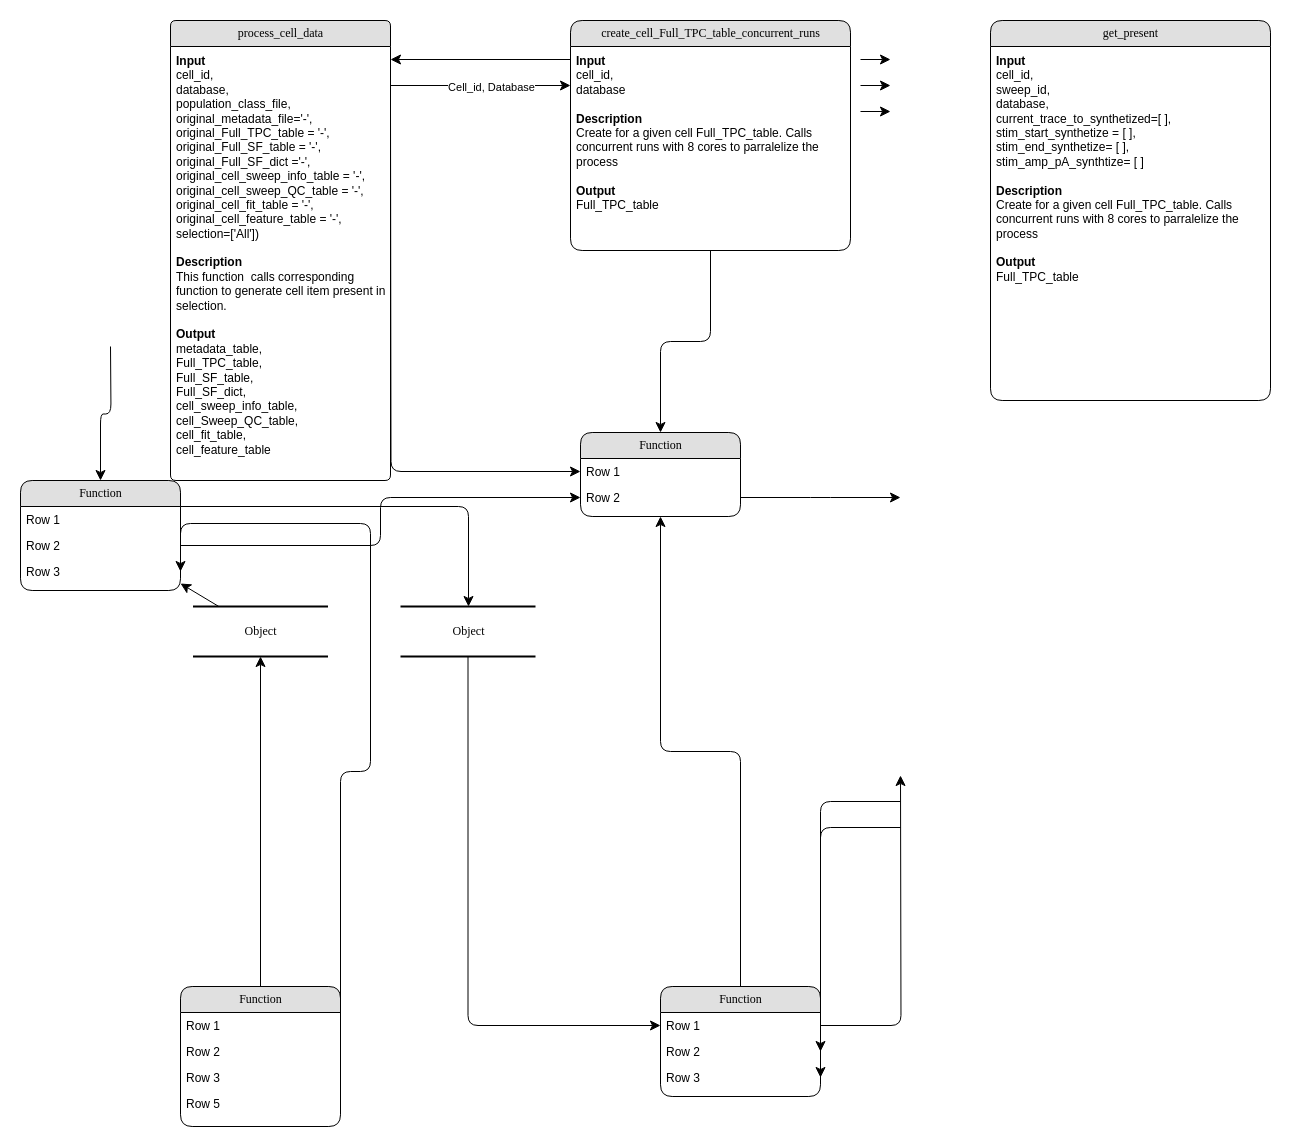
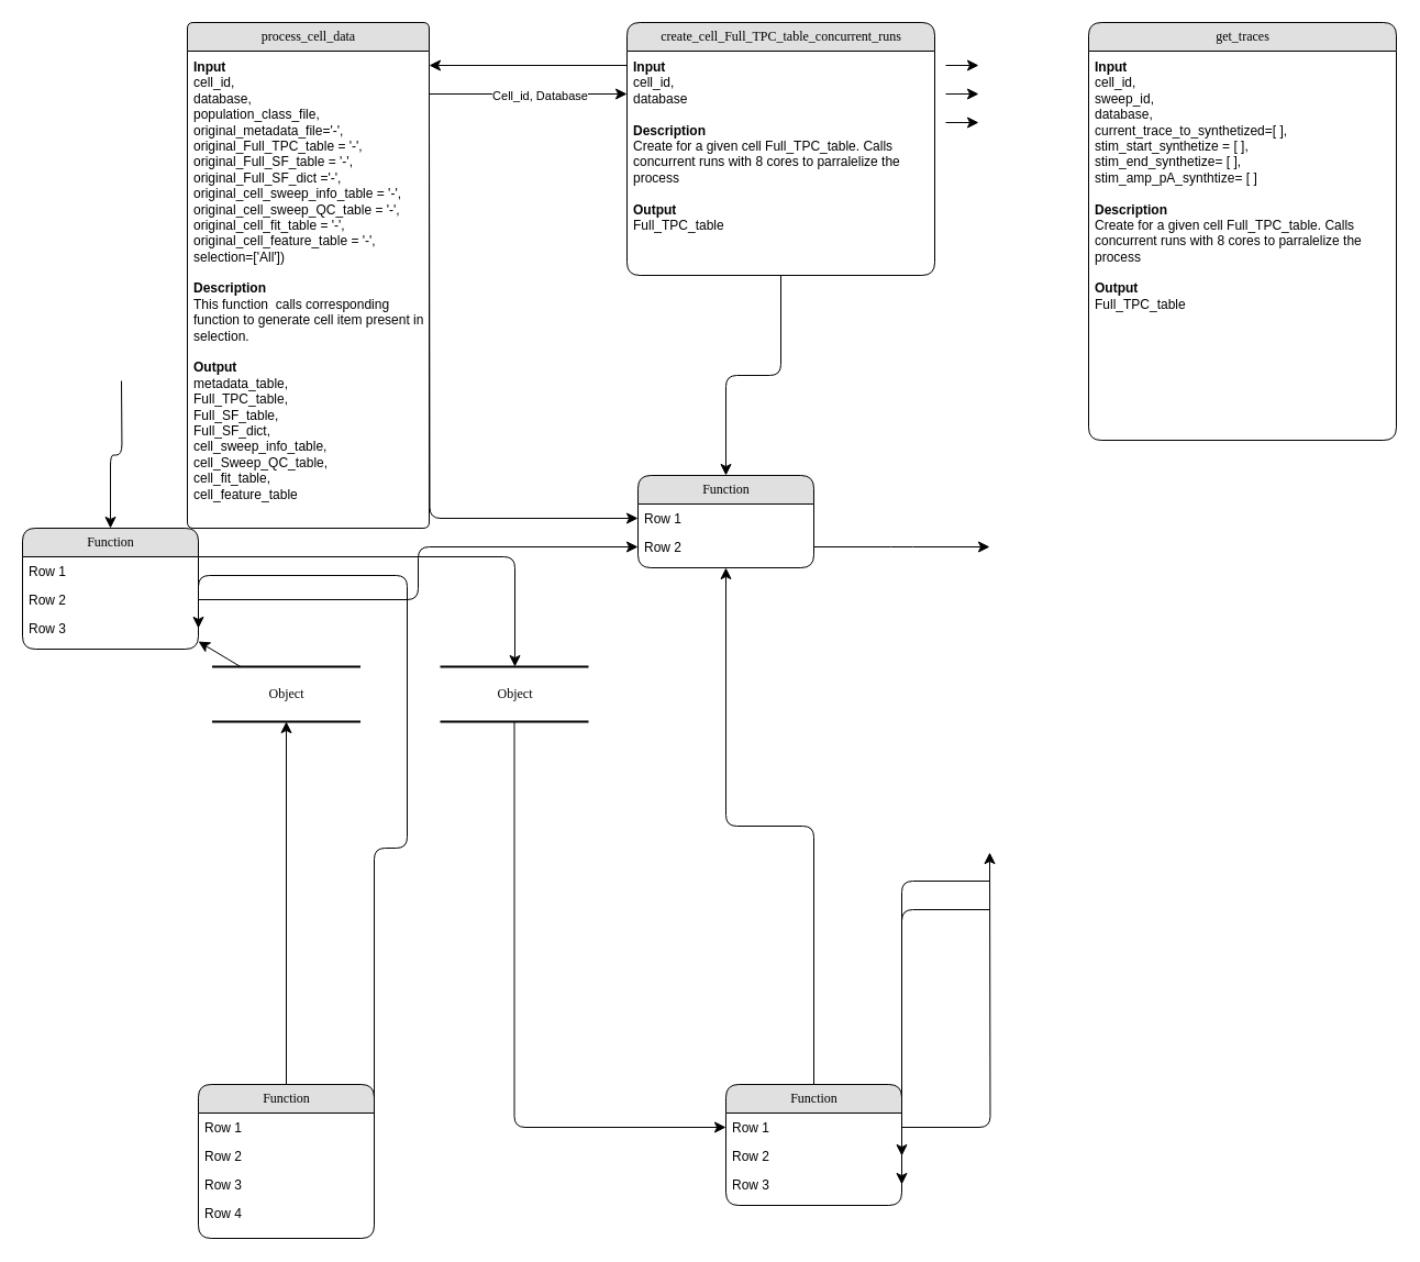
  <mxCell id="0" />
  <mxCell id="1" parent="0" />
  <mxCell id="2" value="Object" style="html=1;rounded=0;shadow=0;comic=0;labelBackgroundColor=none;strokeWidth=2;fontFamily=Verdana;fontSize=12;align=center;shape=mxgraph.ios7ui.horLines;" parent="1" vertex="1"><mxGeometry x="192.5" y="606" width="135" height="50" as="geometry" /></mxCell>
  <mxCell id="3" value="process_cell_data" style="swimlane;html=1;fontStyle=0;childLayout=stackLayout;horizontal=1;startSize=26;fillColor=#e0e0e0;horizontalStack=0;resizeParent=1;resizeLast=0;collapsible=1;marginBottom=0;swimlaneFillColor=#ffffff;align=center;rounded=1;shadow=0;comic=0;labelBackgroundColor=none;strokeWidth=1;fontFamily=Verdana;fontSize=12;arcSize=7;" parent="1" vertex="1"><mxGeometry x="170" y="20" width="220" height="460" as="geometry"><mxRectangle x="160" y="74" width="150" height="30" as="alternateBounds" /></mxGeometry></mxCell>
  <mxCell id="4" value="&lt;div style=&quot;font-size: 12px;&quot;&gt;&lt;b&gt;Input&lt;/b&gt;&lt;/div&gt;&lt;div style=&quot;font-size: 12px;&quot;&gt;cell_id,&lt;/div&gt;&lt;div style=&quot;font-size: 12px;&quot;&gt;database,&lt;/div&gt;&lt;div style=&quot;font-size: 12px;&quot;&gt;population_class_file,&lt;/div&gt;&lt;div style=&quot;font-size: 12px;&quot;&gt;original_metadata_file='-',&lt;/div&gt;&lt;div style=&quot;font-size: 12px;&quot;&gt;original_Full_TPC_table = '-',&lt;/div&gt;&lt;div style=&quot;font-size: 12px;&quot;&gt;original_Full_SF_table = '-',&lt;/div&gt;&lt;div style=&quot;font-size: 12px;&quot;&gt;original_Full_SF_dict ='-',&lt;/div&gt;&lt;div style=&quot;font-size: 12px;&quot;&gt;original_cell_sweep_info_table = '-',&lt;/div&gt;&lt;div style=&quot;font-size: 12px;&quot;&gt;original_cell_sweep_QC_table = '-',&lt;/div&gt;&lt;div style=&quot;font-size: 12px;&quot;&gt;original_cell_fit_table = '-',&lt;/div&gt;&lt;div style=&quot;font-size: 12px;&quot;&gt;original_cell_feature_table = '-',&lt;/div&gt;&lt;div style=&quot;font-size: 12px;&quot;&gt;selection=['All'])&lt;/div&gt;&lt;div style=&quot;font-size: 12px;&quot;&gt;&lt;br&gt;&lt;/div&gt;&lt;div style=&quot;font-size: 12px;&quot;&gt;&lt;b&gt;Description&lt;/b&gt;&lt;/div&gt;&lt;div style=&quot;font-size: 12px;&quot;&gt;This function &amp;nbsp;calls corresponding function to generate cell item present in selection.&lt;b&gt;&lt;br&gt;&lt;/b&gt;&lt;/div&gt;&lt;div style=&quot;font-size: 12px;&quot;&gt;&lt;br&gt;&lt;/div&gt;&lt;div style=&quot;font-size: 12px;&quot;&gt;&lt;b&gt;Output&lt;/b&gt;&lt;/div&gt;&lt;div style=&quot;font-size: 12px;&quot;&gt;metadata_table,&amp;nbsp;&lt;/div&gt;&lt;div style=&quot;font-size: 12px;&quot;&gt;Full_TPC_table,&amp;nbsp;&lt;/div&gt;&lt;div style=&quot;font-size: 12px;&quot;&gt;Full_SF_table,&amp;nbsp;&lt;/div&gt;&lt;div style=&quot;font-size: 12px;&quot;&gt;Full_SF_dict,&amp;nbsp;&lt;/div&gt;&lt;div style=&quot;font-size: 12px;&quot;&gt;cell_sweep_info_table, cell_Sweep_QC_table,&lt;/div&gt;&lt;div style=&quot;font-size: 12px;&quot;&gt;cell_fit_table,&amp;nbsp;&lt;/div&gt;&lt;div style=&quot;font-size: 12px;&quot;&gt;cell_feature_table&lt;br&gt;&lt;/div&gt;" style="text;html=1;strokeColor=none;fillColor=none;spacingLeft=4;spacingRight=4;whiteSpace=wrap;overflow=hidden;rotatable=0;points=[[0,0.5],[1,0.5]];portConstraint=eastwest;spacingTop=1;spacing=2;fontSize=12;" parent="3" vertex="1"><mxGeometry y="26" width="220" height="434" as="geometry" /></mxCell>
  <mxCell id="5" value="create_cell_Full_TPC_table_concurrent_runs" style="swimlane;html=1;fontStyle=0;childLayout=stackLayout;horizontal=1;startSize=26;fillColor=#e0e0e0;horizontalStack=0;resizeParent=1;resizeLast=0;collapsible=1;marginBottom=0;swimlaneFillColor=#ffffff;align=center;rounded=1;shadow=0;comic=0;labelBackgroundColor=none;strokeWidth=1;fontFamily=Verdana;fontSize=12" parent="1" vertex="1"><mxGeometry x="570" y="20" width="280" height="230" as="geometry" /></mxCell>
  <mxCell id="6" value="&lt;div style=&quot;font-size: 12px;&quot;&gt;&lt;b&gt;Input&lt;/b&gt;&lt;/div&gt;&lt;div style=&quot;font-size: 12px;&quot;&gt;cell_id,&lt;/div&gt;&lt;div style=&quot;font-size: 12px;&quot;&gt;database&lt;/div&gt;&lt;div style=&quot;font-size: 12px;&quot;&gt;&lt;br&gt;&lt;/div&gt;&lt;div style=&quot;font-size: 12px;&quot;&gt;&lt;b&gt;Description&lt;/b&gt;&lt;/div&gt;&lt;div style=&quot;font-size: 12px;&quot;&gt;Create for a given cell Full_TPC_table. Calls concurrent runs with 8 cores to parralelize the process&lt;b&gt;&lt;br&gt;&lt;/b&gt;&lt;/div&gt;&lt;div style=&quot;font-size: 12px;&quot;&gt;&lt;br&gt;&lt;/div&gt;&lt;div style=&quot;font-size: 12px;&quot;&gt;&lt;b&gt;Output&lt;/b&gt;&lt;/div&gt;&lt;div style=&quot;font-size: 12px;&quot;&gt;Full_TPC_table&lt;/div&gt;" style="text;html=1;strokeColor=none;fillColor=none;spacingLeft=4;spacingRight=4;whiteSpace=wrap;overflow=hidden;rotatable=0;points=[[0,0.5],[1,0.5]];portConstraint=eastwest;spacingTop=1;spacing=2;fontSize=12;" vertex="1" parent="5"><mxGeometry y="26" width="280" height="204" as="geometry" /></mxCell>
  <mxCell id="7" value="Function" style="swimlane;html=1;fontStyle=0;childLayout=stackLayout;horizontal=1;startSize=26;fillColor=#e0e0e0;horizontalStack=0;resizeParent=1;resizeLast=0;collapsible=1;marginBottom=0;swimlaneFillColor=#ffffff;align=center;rounded=1;shadow=0;comic=0;labelBackgroundColor=none;strokeWidth=1;fontFamily=Verdana;fontSize=12" parent="1" vertex="1"><mxGeometry x="20" y="480" width="160" height="110" as="geometry" /></mxCell>
  <mxCell id="8" value="Row 1" style="text;html=1;strokeColor=none;fillColor=none;spacingLeft=4;spacingRight=4;whiteSpace=wrap;overflow=hidden;rotatable=0;points=[[0,0.5],[1,0.5]];portConstraint=eastwest;" parent="7" vertex="1"><mxGeometry y="26" width="160" height="26" as="geometry" /></mxCell>
  <mxCell id="9" value="Row 2" style="text;html=1;strokeColor=none;fillColor=none;spacingLeft=4;spacingRight=4;whiteSpace=wrap;overflow=hidden;rotatable=0;points=[[0,0.5],[1,0.5]];portConstraint=eastwest;" parent="7" vertex="1"><mxGeometry y="52" width="160" height="26" as="geometry" /></mxCell>
  <mxCell id="10" value="Row 3" style="text;html=1;strokeColor=none;fillColor=none;spacingLeft=4;spacingRight=4;whiteSpace=wrap;overflow=hidden;rotatable=0;points=[[0,0.5],[1,0.5]];portConstraint=eastwest;" parent="7" vertex="1"><mxGeometry y="78" width="160" height="26" as="geometry" /></mxCell>
  <mxCell id="11" value="Function" style="swimlane;html=1;fontStyle=0;childLayout=stackLayout;horizontal=1;startSize=26;fillColor=#e0e0e0;horizontalStack=0;resizeParent=1;resizeLast=0;collapsible=1;marginBottom=0;swimlaneFillColor=#ffffff;align=center;rounded=1;shadow=0;comic=0;labelBackgroundColor=none;strokeWidth=1;fontFamily=Verdana;fontSize=12" parent="1" vertex="1"><mxGeometry x="180" y="986" width="160" height="140" as="geometry" /></mxCell>
  <mxCell id="12" value="Row 1" style="text;html=1;strokeColor=none;fillColor=none;spacingLeft=4;spacingRight=4;whiteSpace=wrap;overflow=hidden;rotatable=0;points=[[0,0.5],[1,0.5]];portConstraint=eastwest;" parent="11" vertex="1"><mxGeometry y="26" width="160" height="26" as="geometry" /></mxCell>
  <mxCell id="13" value="Row 2" style="text;html=1;strokeColor=none;fillColor=none;spacingLeft=4;spacingRight=4;whiteSpace=wrap;overflow=hidden;rotatable=0;points=[[0,0.5],[1,0.5]];portConstraint=eastwest;" parent="11" vertex="1"><mxGeometry y="52" width="160" height="26" as="geometry" /></mxCell>
  <mxCell id="14" value="Row 3" style="text;html=1;strokeColor=none;fillColor=none;spacingLeft=4;spacingRight=4;whiteSpace=wrap;overflow=hidden;rotatable=0;points=[[0,0.5],[1,0.5]];portConstraint=eastwest;" parent="11" vertex="1"><mxGeometry y="78" width="160" height="26" as="geometry" /></mxCell>
- <mxCell id="15" value="Row 5" style="text;html=1;strokeColor=none;fillColor=none;spacingLeft=4;spacingRight=4;whiteSpace=wrap;overflow=hidden;rotatable=0;points=[[0,0.5],[1,0.5]];portConstraint=eastwest;" parent="11" vertex="1"><mxGeometry y="104" width="160" height="26" as="geometry" /></mxCell>
+ <mxCell id="15" value="Row 4" style="text;html=1;strokeColor=none;fillColor=none;spacingLeft=4;spacingRight=4;whiteSpace=wrap;overflow=hidden;rotatable=0;points=[[0,0.5],[1,0.5]];portConstraint=eastwest;" parent="11" vertex="1"><mxGeometry y="104" width="160" height="26" as="geometry" /></mxCell>
  <mxCell id="16" value="Function" style="swimlane;html=1;fontStyle=0;childLayout=stackLayout;horizontal=1;startSize=26;fillColor=#e0e0e0;horizontalStack=0;resizeParent=1;resizeLast=0;collapsible=1;marginBottom=0;swimlaneFillColor=#ffffff;align=center;rounded=1;shadow=0;comic=0;labelBackgroundColor=none;strokeWidth=1;fontFamily=Verdana;fontSize=12" parent="1" vertex="1"><mxGeometry x="580" y="432" width="160" height="84" as="geometry" /></mxCell>
  <mxCell id="17" value="Row 1" style="text;html=1;strokeColor=none;fillColor=none;spacingLeft=4;spacingRight=4;whiteSpace=wrap;overflow=hidden;rotatable=0;points=[[0,0.5],[1,0.5]];portConstraint=eastwest;" parent="16" vertex="1"><mxGeometry y="26" width="160" height="26" as="geometry" /></mxCell>
  <mxCell id="18" value="Row 2" style="text;html=1;strokeColor=none;fillColor=none;spacingLeft=4;spacingRight=4;whiteSpace=wrap;overflow=hidden;rotatable=0;points=[[0,0.5],[1,0.5]];portConstraint=eastwest;" parent="16" vertex="1"><mxGeometry y="52" width="160" height="26" as="geometry" /></mxCell>
  <mxCell id="19" value="Function" style="swimlane;html=1;fontStyle=0;childLayout=stackLayout;horizontal=1;startSize=26;fillColor=#e0e0e0;horizontalStack=0;resizeParent=1;resizeLast=0;collapsible=1;marginBottom=0;swimlaneFillColor=#ffffff;align=center;rounded=1;shadow=0;comic=0;labelBackgroundColor=none;strokeWidth=1;fontFamily=Verdana;fontSize=12" parent="1" vertex="1"><mxGeometry x="660" y="986" width="160" height="110" as="geometry" /></mxCell>
  <mxCell id="20" value="Row 1" style="text;html=1;strokeColor=none;fillColor=none;spacingLeft=4;spacingRight=4;whiteSpace=wrap;overflow=hidden;rotatable=0;points=[[0,0.5],[1,0.5]];portConstraint=eastwest;" parent="19" vertex="1"><mxGeometry y="26" width="160" height="26" as="geometry" /></mxCell>
  <mxCell id="21" value="Row 2" style="text;html=1;strokeColor=none;fillColor=none;spacingLeft=4;spacingRight=4;whiteSpace=wrap;overflow=hidden;rotatable=0;points=[[0,0.5],[1,0.5]];portConstraint=eastwest;" parent="19" vertex="1"><mxGeometry y="52" width="160" height="26" as="geometry" /></mxCell>
  <mxCell id="22" value="Row 3" style="text;html=1;strokeColor=none;fillColor=none;spacingLeft=4;spacingRight=4;whiteSpace=wrap;overflow=hidden;rotatable=0;points=[[0,0.5],[1,0.5]];portConstraint=eastwest;" parent="19" vertex="1"><mxGeometry y="78" width="160" height="26" as="geometry" /></mxCell>
  <mxCell id="23" value="Object" style="html=1;rounded=0;shadow=0;comic=0;labelBackgroundColor=none;strokeWidth=2;fontFamily=Verdana;fontSize=12;align=center;shape=mxgraph.ios7ui.horLines;" parent="1" vertex="1"><mxGeometry x="400" y="606" width="135" height="50" as="geometry" /></mxCell>
  <mxCell id="24" style="edgeStyle=none;html=1;labelBackgroundColor=none;startFill=0;startSize=8;endFill=1;endSize=8;fontFamily=Verdana;fontSize=12;" parent="1" source="11" target="2" edge="1"><mxGeometry relative="1" as="geometry" /></mxCell>
  <mxCell id="25" style="edgeStyle=none;html=1;labelBackgroundColor=none;startFill=0;startSize=8;endFill=1;endSize=8;fontFamily=Verdana;fontSize=12;" parent="1" source="2" target="7" edge="1"><mxGeometry relative="1" as="geometry" /></mxCell>
  <mxCell id="26" style="edgeStyle=orthogonalEdgeStyle;html=1;labelBackgroundColor=none;startFill=0;startSize=8;endFill=1;endSize=8;fontFamily=Verdana;fontSize=12;exitX=1;exitY=0.25;entryX=1;entryY=0.5;" parent="1" source="11" target="10" edge="1"><mxGeometry relative="1" as="geometry"><Array as="points"><mxPoint x="370" y="771" /><mxPoint x="370" y="523" /></Array></mxGeometry></mxCell>
  <mxCell id="27" value="" style="edgeStyle=orthogonalEdgeStyle;html=1;labelBackgroundColor=none;startFill=0;startSize=8;endFill=1;endSize=8;fontFamily=Verdana;fontSize=12;" parent="1" source="23" target="20" edge="1"><mxGeometry x="-0.134" y="32" relative="1" as="geometry"><mxPoint as="offset" /></mxGeometry></mxCell>
  <mxCell id="28" style="edgeStyle=orthogonalEdgeStyle;html=1;labelBackgroundColor=none;startFill=0;startSize=8;endFill=1;endSize=8;fontFamily=Verdana;fontSize=12;" parent="1" source="7" target="23" edge="1"><mxGeometry relative="1" as="geometry"><Array as="points"><mxPoint x="468" y="506" /></Array></mxGeometry></mxCell>
  <mxCell id="29" style="edgeStyle=orthogonalEdgeStyle;html=1;labelBackgroundColor=none;startFill=0;startSize=8;endFill=1;endSize=8;fontFamily=Verdana;fontSize=12;" parent="1" target="7" edge="1"><mxGeometry relative="1" as="geometry"><mxPoint x="110" y="346" as="sourcePoint" /></mxGeometry></mxCell>
  <mxCell id="30" style="edgeStyle=orthogonalEdgeStyle;html=1;labelBackgroundColor=none;startFill=0;startSize=8;endFill=1;endSize=8;fontFamily=Verdana;fontSize=12;" parent="1" source="19" target="16" edge="1"><mxGeometry relative="1" as="geometry" /></mxCell>
  <mxCell id="31" style="edgeStyle=orthogonalEdgeStyle;html=1;labelBackgroundColor=none;startFill=0;startSize=8;endFill=1;endSize=8;fontFamily=Verdana;fontSize=12;" parent="1" source="5" target="16" edge="1"><mxGeometry relative="1" as="geometry" /></mxCell>
  <mxCell id="32" style="edgeStyle=orthogonalEdgeStyle;html=1;entryX=0;entryY=0.5;labelBackgroundColor=none;startFill=0;startSize=8;endFill=1;endSize=8;fontFamily=Verdana;fontSize=12;exitX=1;exitY=0.5;" parent="1" edge="1"><mxGeometry relative="1" as="geometry"><Array as="points" /><mxPoint x="390" y="85" as="sourcePoint" /><mxPoint x="570" y="85" as="targetPoint" /></mxGeometry></mxCell>
  <mxCell id="33" value="Cell_id, Database" style="edgeLabel;html=1;align=center;verticalAlign=middle;resizable=0;points=[];" parent="32" vertex="1" connectable="0"><mxGeometry x="0.278" y="-1" relative="1" as="geometry"><mxPoint x="-15" as="offset" /></mxGeometry></mxCell>
  <mxCell id="34" style="edgeStyle=orthogonalEdgeStyle;html=1;exitX=0;exitY=0.5;entryX=1;entryY=0.5;labelBackgroundColor=none;startFill=0;startSize=8;endFill=1;endSize=8;fontFamily=Verdana;fontSize=12;" parent="1" edge="1"><mxGeometry relative="1" as="geometry"><mxPoint x="570" y="59" as="sourcePoint" /><mxPoint x="390" y="59" as="targetPoint" /></mxGeometry></mxCell>
  <mxCell id="35" style="edgeStyle=orthogonalEdgeStyle;html=1;exitX=1;exitY=0.5;entryX=0;entryY=0.5;labelBackgroundColor=none;startFill=0;startSize=8;endFill=1;endSize=8;fontFamily=Verdana;fontSize=12;" parent="1" target="17" edge="1"><mxGeometry relative="1" as="geometry"><mxPoint x="390" y="111" as="sourcePoint" /></mxGeometry></mxCell>
  <mxCell id="36" style="edgeStyle=orthogonalEdgeStyle;html=1;exitX=1;exitY=0.5;entryX=0;entryY=0.5;labelBackgroundColor=none;startFill=0;startSize=8;endFill=1;endSize=8;fontFamily=Verdana;fontSize=12;" parent="1" source="9" target="18" edge="1"><mxGeometry relative="1" as="geometry"><Array as="points" /></mxGeometry></mxCell>
  <mxCell id="37" style="edgeStyle=orthogonalEdgeStyle;html=1;labelBackgroundColor=none;startFill=0;startSize=8;endFill=1;endSize=8;fontFamily=Verdana;fontSize=12;" parent="1" source="18" edge="1"><mxGeometry relative="1" as="geometry"><mxPoint x="900" y="497" as="targetPoint" /></mxGeometry></mxCell>
  <mxCell id="38" style="edgeStyle=orthogonalEdgeStyle;html=1;exitX=1;exitY=0.5;labelBackgroundColor=none;startFill=0;startSize=8;endFill=1;endSize=8;fontFamily=Verdana;fontSize=12;" parent="1" source="20" edge="1"><mxGeometry relative="1" as="geometry"><mxPoint x="900" y="775" as="targetPoint" /></mxGeometry></mxCell>
  <mxCell id="39" style="edgeStyle=orthogonalEdgeStyle;html=1;labelBackgroundColor=none;startFill=0;startSize=8;endFill=1;endSize=8;fontFamily=Verdana;fontSize=12;entryX=1;entryY=0.5;" parent="1" target="21" edge="1"><mxGeometry relative="1" as="geometry"><mxPoint x="910" y="785" as="targetPoint" /><mxPoint x="900" y="801" as="sourcePoint" /><Array as="points"><mxPoint x="900" y="801" /></Array></mxGeometry></mxCell>
  <mxCell id="40" style="edgeStyle=orthogonalEdgeStyle;html=1;labelBackgroundColor=none;startFill=0;startSize=8;endFill=1;endSize=8;fontFamily=Verdana;fontSize=12;entryX=1;entryY=0.5;" parent="1" target="22" edge="1"><mxGeometry relative="1" as="geometry"><mxPoint x="750.19" y="811.095" as="targetPoint" /><mxPoint x="900" y="827" as="sourcePoint" /><Array as="points"><mxPoint x="820" y="827" /><mxPoint x="820" y="827" /></Array></mxGeometry></mxCell>
  <mxCell id="41" style="edgeStyle=orthogonalEdgeStyle;html=1;exitX=1;exitY=0.5;labelBackgroundColor=none;startFill=0;startSize=8;endFill=1;endSize=8;fontFamily=Verdana;fontSize=12;" parent="1" edge="1"><mxGeometry relative="1" as="geometry"><mxPoint x="890" y="59" as="targetPoint" /><mxPoint x="860" y="59" as="sourcePoint" /></mxGeometry></mxCell>
  <mxCell id="42" style="edgeStyle=orthogonalEdgeStyle;html=1;exitX=1;exitY=0.5;labelBackgroundColor=none;startFill=0;startSize=8;endFill=1;endSize=8;fontFamily=Verdana;fontSize=12;" parent="1" edge="1"><mxGeometry relative="1" as="geometry"><mxPoint x="890" y="85" as="targetPoint" /><mxPoint x="860" y="85" as="sourcePoint" /></mxGeometry></mxCell>
  <mxCell id="43" style="edgeStyle=orthogonalEdgeStyle;html=1;exitX=1;exitY=0.5;labelBackgroundColor=none;startFill=0;startSize=8;endFill=1;endSize=8;fontFamily=Verdana;fontSize=12;" parent="1" edge="1"><mxGeometry relative="1" as="geometry"><mxPoint x="890" y="111" as="targetPoint" /><Array as="points" /><mxPoint x="860" y="111" as="sourcePoint" /></mxGeometry></mxCell>
- <mxCell id="44" value="get_present" style="swimlane;html=1;fontStyle=0;childLayout=stackLayout;horizontal=1;startSize=26;fillColor=#e0e0e0;horizontalStack=0;resizeParent=1;resizeLast=0;collapsible=1;marginBottom=0;swimlaneFillColor=#ffffff;align=center;rounded=1;shadow=0;comic=0;labelBackgroundColor=none;strokeWidth=1;fontFamily=Verdana;fontSize=12" vertex="1" parent="1"><mxGeometry x="990" y="20" width="280" height="380" as="geometry" /></mxCell>
+ <mxCell id="44" value="get_traces" style="swimlane;html=1;fontStyle=0;childLayout=stackLayout;horizontal=1;startSize=26;fillColor=#e0e0e0;horizontalStack=0;resizeParent=1;resizeLast=0;collapsible=1;marginBottom=0;swimlaneFillColor=#ffffff;align=center;rounded=1;shadow=0;comic=0;labelBackgroundColor=none;strokeWidth=1;fontFamily=Verdana;fontSize=12" vertex="1" parent="1"><mxGeometry x="990" y="20" width="280" height="380" as="geometry" /></mxCell>
  <mxCell id="45" value="&lt;div style=&quot;font-size: 12px;&quot;&gt;&lt;b&gt;Input&lt;/b&gt;&lt;/div&gt;&lt;div style=&quot;font-size: 12px;&quot;&gt;cell_id,&lt;/div&gt;&lt;div style=&quot;font-size: 12px;&quot;&gt;sweep_id,&lt;/div&gt;&lt;div style=&quot;font-size: 12px;&quot;&gt;database,&lt;/div&gt;&lt;div style=&quot;font-size: 12px;&quot;&gt;current_trace_to_synthetized=[ ],&lt;/div&gt;&lt;div style=&quot;font-size: 12px;&quot;&gt;stim_start_synthetize = [ ],&lt;/div&gt;&lt;div style=&quot;font-size: 12px;&quot;&gt;stim_end_synthetize= [ ],&lt;/div&gt;&lt;div style=&quot;font-size: 12px;&quot;&gt;stim_amp_pA_synthtize= [ ]&lt;/div&gt;&lt;div style=&quot;font-size: 12px;&quot;&gt;&lt;br&gt;&lt;/div&gt;&lt;div style=&quot;font-size: 12px;&quot;&gt;&lt;b&gt;Description&lt;/b&gt;&lt;/div&gt;&lt;div style=&quot;font-size: 12px;&quot;&gt;Create for a given cell Full_TPC_table. Calls concurrent runs with 8 cores to parralelize the process&lt;b&gt;&lt;br&gt;&lt;/b&gt;&lt;/div&gt;&lt;div style=&quot;font-size: 12px;&quot;&gt;&lt;br&gt;&lt;/div&gt;&lt;div style=&quot;font-size: 12px;&quot;&gt;&lt;b&gt;Output&lt;/b&gt;&lt;/div&gt;&lt;div style=&quot;font-size: 12px;&quot;&gt;Full_TPC_table&lt;/div&gt;" style="text;html=1;strokeColor=none;fillColor=none;spacingLeft=4;spacingRight=4;whiteSpace=wrap;overflow=hidden;rotatable=0;points=[[0,0.5],[1,0.5]];portConstraint=eastwest;spacingTop=1;spacing=2;fontSize=12;" vertex="1" parent="44"><mxGeometry y="26" width="280" height="354" as="geometry" /></mxCell>
